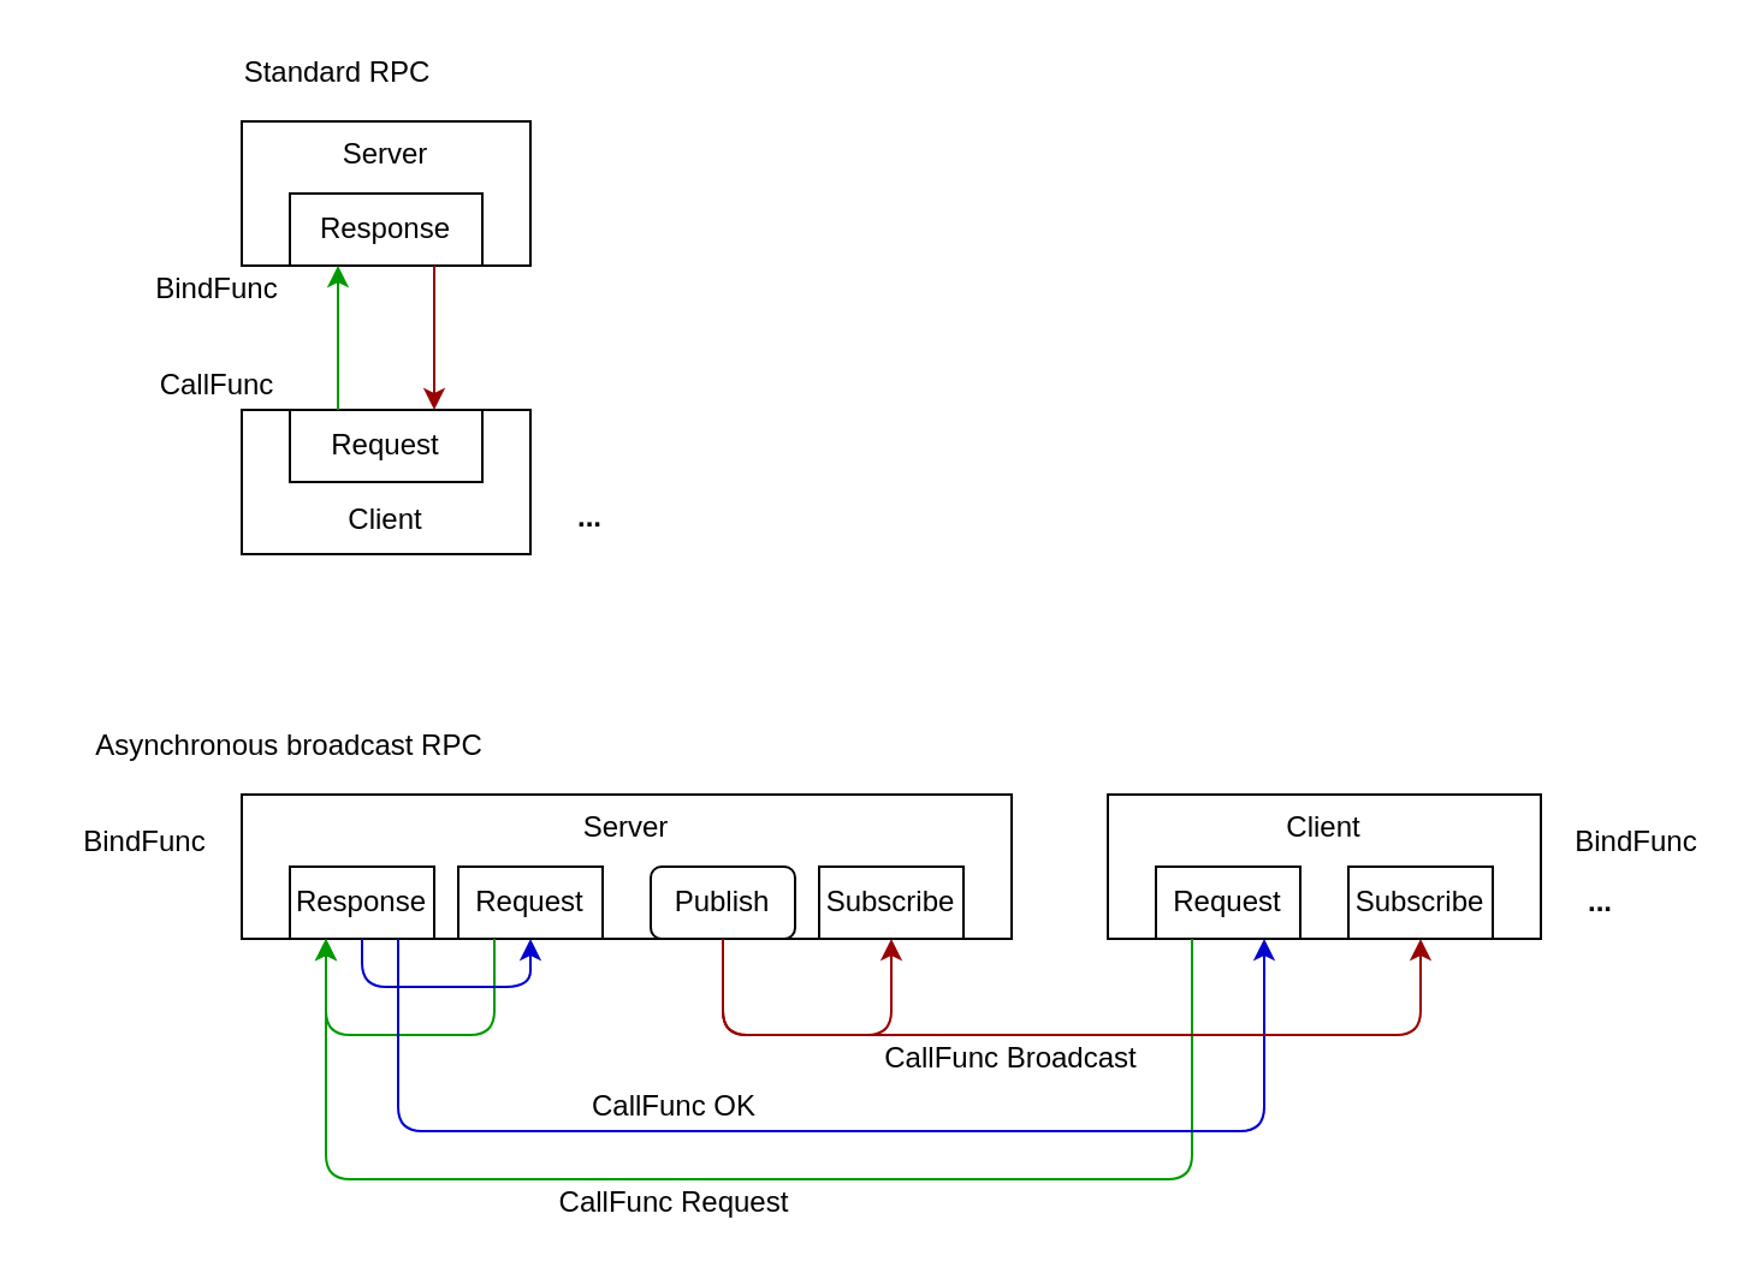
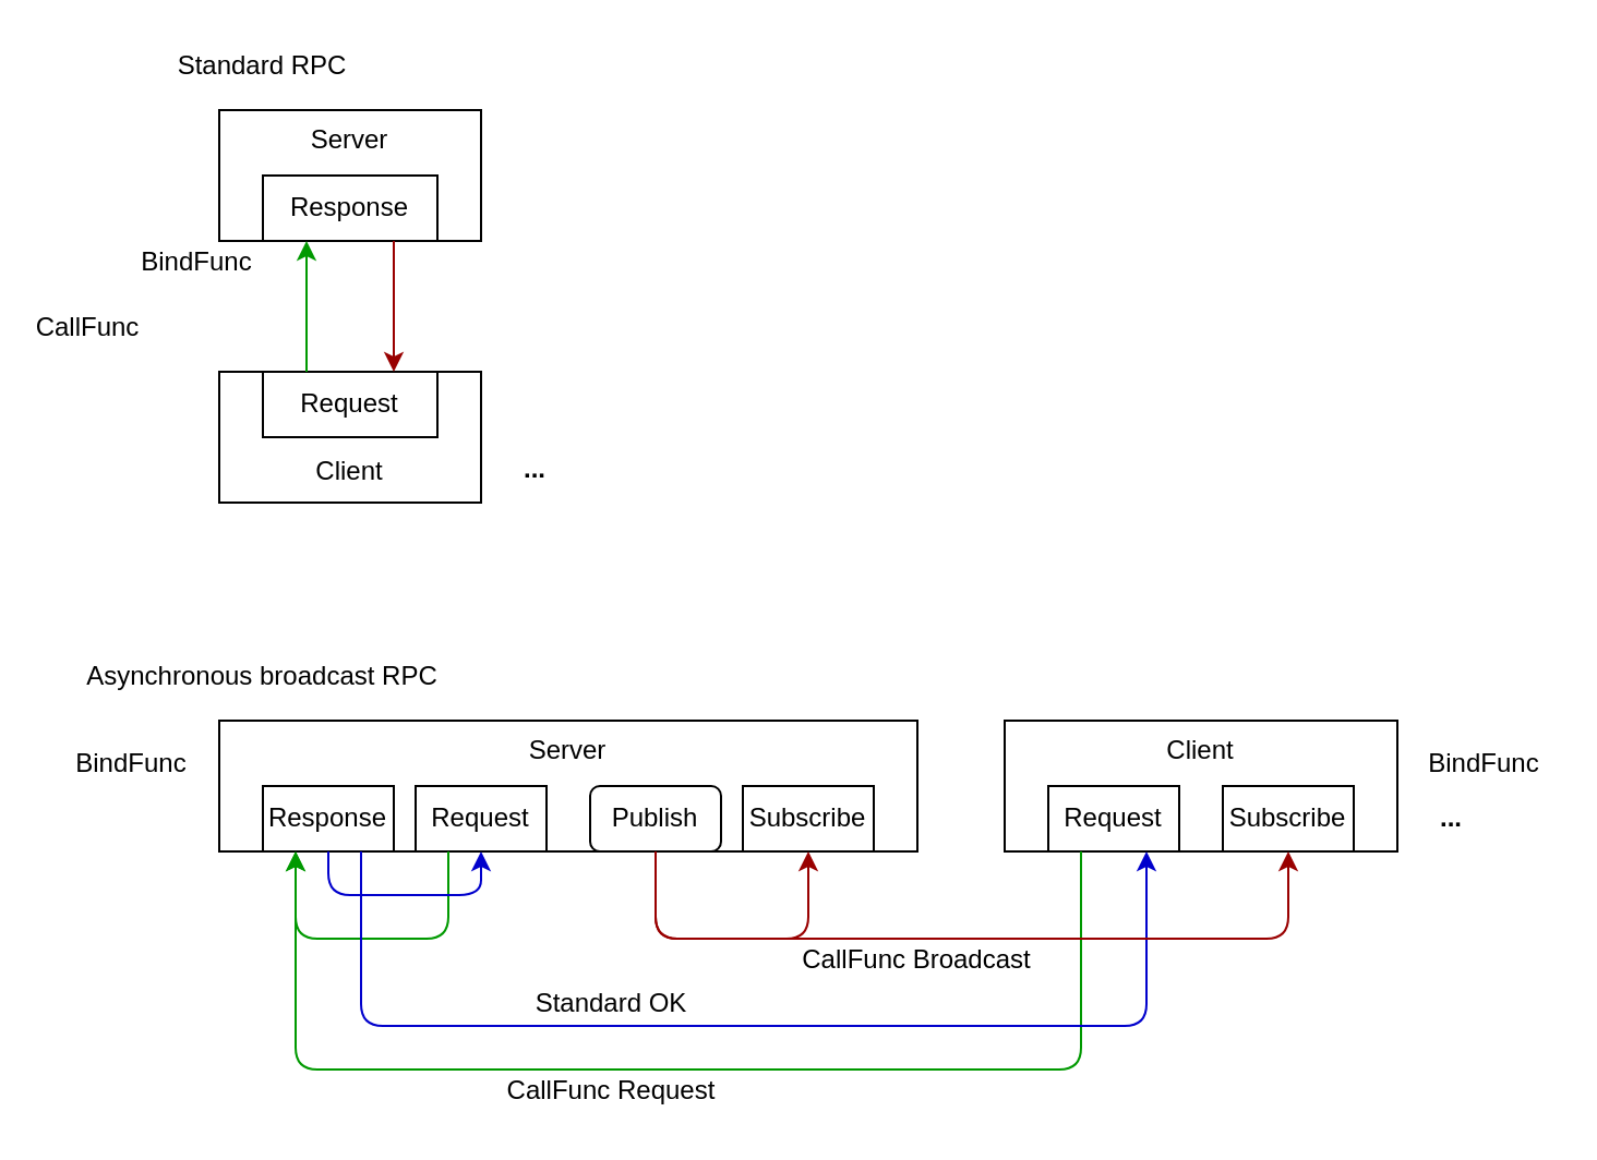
  <mxCell id="0" />
  <mxCell id="1" parent="0" />
  <mxCell id="2" value="Server" style="rounded=0;whiteSpace=wrap;html=1;verticalAlign=top;" vertex="1" parent="1"><mxGeometry x="100" y="50" width="120" height="60" as="geometry" /></mxCell>
  <mxCell id="3" value="Client" style="rounded=0;whiteSpace=wrap;html=1;verticalAlign=bottom;spacingBottom=5;" vertex="1" parent="1"><mxGeometry x="100" y="170" width="120" height="60" as="geometry" /></mxCell>
  <mxCell id="4" value="Response" style="rounded=0;whiteSpace=wrap;html=1;" vertex="1" parent="1"><mxGeometry x="120" y="80" width="80" height="30" as="geometry" /></mxCell>
  <mxCell id="5" value="Request" style="rounded=0;whiteSpace=wrap;html=1;" vertex="1" parent="1"><mxGeometry x="120" y="170" width="80" height="30" as="geometry" /></mxCell>
  <mxCell id="6" value="" style="endArrow=classic;html=1;exitX=0.25;exitY=0;exitDx=0;exitDy=0;entryX=0.25;entryY=1;entryDx=0;entryDy=0;strokeColor=#009900;" edge="1" parent="1" source="5" target="4"><mxGeometry width="50" height="50" relative="1" as="geometry"><mxPoint x="370" y="340" as="sourcePoint" /><mxPoint x="420" y="290" as="targetPoint" /></mxGeometry></mxCell>
  <mxCell id="7" value="BindFunc" style="text;html=1;strokeColor=none;fillColor=none;align=center;verticalAlign=middle;whiteSpace=wrap;rounded=0;" vertex="1" parent="1"><mxGeometry x="60" y="110" width="60" height="20" as="geometry" /></mxCell>
- <mxCell id="8" value="CallFunc" style="text;html=1;strokeColor=none;fillColor=none;align=center;verticalAlign=middle;whiteSpace=wrap;rounded=0;" vertex="1" parent="1"><mxGeometry x="60" y="150" width="60" height="20" as="geometry" /></mxCell>
+ <mxCell id="8" value="CallFunc" style="text;html=1;strokeColor=none;fillColor=none;align=center;verticalAlign=middle;whiteSpace=wrap;rounded=0;" vertex="1" parent="1"><mxGeometry x="10" y="140" width="60" height="20" as="geometry" /></mxCell>
  <mxCell id="9" value="Server" style="rounded=0;whiteSpace=wrap;html=1;verticalAlign=top;" vertex="1" parent="1"><mxGeometry x="100" y="330" width="320" height="60" as="geometry" /></mxCell>
  <mxCell id="10" value="Response" style="rounded=0;whiteSpace=wrap;html=1;" vertex="1" parent="1"><mxGeometry x="120" y="360" width="60" height="30" as="geometry" /></mxCell>
  <mxCell id="11" value="" style="endArrow=classic;html=1;exitX=0.75;exitY=1;exitDx=0;exitDy=0;entryX=0.75;entryY=0;entryDx=0;entryDy=0;strokeColor=#990000;" edge="1" parent="1" source="4" target="5"><mxGeometry width="50" height="50" relative="1" as="geometry"><mxPoint x="160" y="450" as="sourcePoint" /><mxPoint x="420" y="570" as="targetPoint" /></mxGeometry></mxCell>
  <mxCell id="12" value="BindFunc" style="text;html=1;strokeColor=none;fillColor=none;align=center;verticalAlign=middle;whiteSpace=wrap;rounded=0;" vertex="1" parent="1"><mxGeometry x="650" y="340" width="60" height="20" as="geometry" /></mxCell>
  <mxCell id="13" value="Request" style="rounded=0;whiteSpace=wrap;html=1;" vertex="1" parent="1"><mxGeometry x="190" y="360" width="60" height="30" as="geometry" /></mxCell>
  <mxCell id="14" value="Publish" style="whiteSpace=wrap;html=1;rounded=1;" vertex="1" parent="1"><mxGeometry x="270" y="360" width="60" height="30" as="geometry" /></mxCell>
  <mxCell id="15" value="Subscribe" style="rounded=0;whiteSpace=wrap;html=1;" vertex="1" parent="1"><mxGeometry x="340" y="360" width="60" height="30" as="geometry" /></mxCell>
  <mxCell id="16" value="Client" style="rounded=0;whiteSpace=wrap;html=1;verticalAlign=top;" vertex="1" parent="1"><mxGeometry x="460" y="330" width="180" height="60" as="geometry" /></mxCell>
  <mxCell id="17" value="Request" style="rounded=0;whiteSpace=wrap;html=1;" vertex="1" parent="1"><mxGeometry x="480" y="360" width="60" height="30" as="geometry" /></mxCell>
  <mxCell id="18" value="Subscribe" style="rounded=0;whiteSpace=wrap;html=1;" vertex="1" parent="1"><mxGeometry x="560" y="360" width="60" height="30" as="geometry" /></mxCell>
  <mxCell id="19" value="BindFunc" style="text;html=1;strokeColor=none;fillColor=none;align=center;verticalAlign=middle;whiteSpace=wrap;rounded=0;" vertex="1" parent="1"><mxGeometry x="30" y="340" width="60" height="20" as="geometry" /></mxCell>
- <mxCell id="20" value="Standard RPC" style="text;html=1;strokeColor=none;fillColor=none;align=center;verticalAlign=middle;whiteSpace=wrap;rounded=0;" vertex="1" parent="1"><mxGeometry x="40" y="20" width="200" height="20" as="geometry" /></mxCell>
+ <mxCell id="20" value="Standard RPC" style="text;html=1;strokeColor=none;fillColor=none;align=center;verticalAlign=middle;whiteSpace=wrap;rounded=0;" vertex="1" parent="1"><mxGeometry x="20" y="20" width="200" height="20" as="geometry" /></mxCell>
  <mxCell id="21" value="Asynchronous broadcast RPC" style="text;html=1;strokeColor=none;fillColor=none;align=center;verticalAlign=middle;whiteSpace=wrap;rounded=0;" vertex="1" parent="1"><mxGeometry x="20" y="300" width="200" height="20" as="geometry" /></mxCell>
  <mxCell id="22" value="" style="endArrow=classic;html=1;exitX=0.25;exitY=1;exitDx=0;exitDy=0;entryX=0.25;entryY=1;entryDx=0;entryDy=0;strokeColor=#009900;rounded=1;" edge="1" parent="1" source="13" target="10"><mxGeometry width="50" height="50" relative="1" as="geometry"><mxPoint x="149.5" y="520" as="sourcePoint" /><mxPoint x="149.5" y="460" as="targetPoint" /><Array as="points"><mxPoint x="205" y="430" /><mxPoint x="135" y="430" /></Array></mxGeometry></mxCell>
  <mxCell id="23" value="" style="endArrow=classic;html=1;exitX=0.5;exitY=1;exitDx=0;exitDy=0;entryX=0.5;entryY=1;entryDx=0;entryDy=0;strokeColor=#0000CC;" edge="1" parent="1" source="10" target="13"><mxGeometry width="50" height="50" relative="1" as="geometry"><mxPoint x="190" y="120" as="sourcePoint" /><mxPoint x="190" y="180" as="targetPoint" /><Array as="points"><mxPoint x="150" y="410" /><mxPoint x="220" y="410" /></Array></mxGeometry></mxCell>
  <mxCell id="24" value="" style="endArrow=classic;html=1;exitX=0.25;exitY=1;exitDx=0;exitDy=0;entryX=0.25;entryY=1;entryDx=0;entryDy=0;strokeColor=#009900;rounded=1;" edge="1" parent="1" source="17" target="10"><mxGeometry width="50" height="50" relative="1" as="geometry"><mxPoint x="215" y="400" as="sourcePoint" /><mxPoint x="145" y="400" as="targetPoint" /><Array as="points"><mxPoint x="495" y="490" /><mxPoint x="135" y="490" /></Array></mxGeometry></mxCell>
  <mxCell id="25" value="" style="endArrow=classic;html=1;exitX=0.75;exitY=1;exitDx=0;exitDy=0;entryX=0.75;entryY=1;entryDx=0;entryDy=0;strokeColor=#0000CC;" edge="1" parent="1" source="10" target="17"><mxGeometry width="50" height="50" relative="1" as="geometry"><mxPoint x="160" y="400" as="sourcePoint" /><mxPoint x="230" y="400" as="targetPoint" /><Array as="points"><mxPoint x="165" y="470" /><mxPoint x="525" y="470" /></Array></mxGeometry></mxCell>
  <mxCell id="26" value="CallFunc Request" style="text;html=1;strokeColor=none;fillColor=none;align=center;verticalAlign=middle;whiteSpace=wrap;rounded=0;" vertex="1" parent="1"><mxGeometry x="220" y="490" width="120" height="20" as="geometry" /></mxCell>
- <mxCell id="27" value="CallFunc OK" style="text;html=1;strokeColor=none;fillColor=none;align=center;verticalAlign=middle;whiteSpace=wrap;rounded=0;" vertex="1" parent="1"><mxGeometry x="220" y="450" width="120" height="20" as="geometry" /></mxCell>
+ <mxCell id="27" value="Standard OK" style="text;html=1;strokeColor=none;fillColor=none;align=center;verticalAlign=middle;whiteSpace=wrap;rounded=0;" vertex="1" parent="1"><mxGeometry x="220" y="450" width="120" height="20" as="geometry" /></mxCell>
  <mxCell id="28" value="" style="endArrow=classic;html=1;exitX=0.5;exitY=1;exitDx=0;exitDy=0;entryX=0.5;entryY=1;entryDx=0;entryDy=0;strokeColor=#990000;" edge="1" parent="1" source="14" target="15"><mxGeometry width="50" height="50" relative="1" as="geometry"><mxPoint x="190" y="120" as="sourcePoint" /><mxPoint x="190" y="180" as="targetPoint" /><Array as="points"><mxPoint x="300" y="430" /><mxPoint x="370" y="430" /></Array></mxGeometry></mxCell>
  <mxCell id="29" value="" style="endArrow=classic;html=1;exitX=0.5;exitY=1;exitDx=0;exitDy=0;entryX=0.5;entryY=1;entryDx=0;entryDy=0;strokeColor=#990000;" edge="1" parent="1" source="14" target="18"><mxGeometry width="50" height="50" relative="1" as="geometry"><mxPoint x="310" y="400" as="sourcePoint" /><mxPoint x="380" y="400" as="targetPoint" /><Array as="points"><mxPoint x="300" y="430" /><mxPoint x="590" y="430" /></Array></mxGeometry></mxCell>
  <mxCell id="30" value="CallFunc Broadcast" style="text;html=1;strokeColor=none;fillColor=none;align=center;verticalAlign=middle;whiteSpace=wrap;rounded=0;" vertex="1" parent="1"><mxGeometry x="360" y="430" width="120" height="20" as="geometry" /></mxCell>
  <mxCell id="31" value="..." style="text;html=1;strokeColor=none;fillColor=none;align=center;verticalAlign=middle;whiteSpace=wrap;rounded=0;fontStyle=1" vertex="1" parent="1"><mxGeometry x="230" y="200" width="30" height="30" as="geometry" /></mxCell>
  <mxCell id="32" value="..." style="text;html=1;strokeColor=none;fillColor=none;align=center;verticalAlign=middle;whiteSpace=wrap;rounded=0;fontStyle=1" vertex="1" parent="1"><mxGeometry x="650" y="360" width="30" height="30" as="geometry" /></mxCell>
